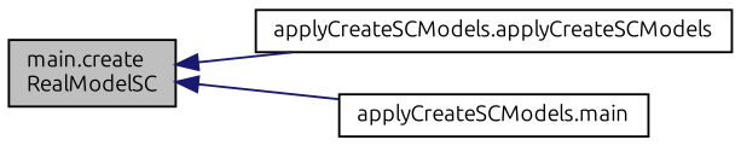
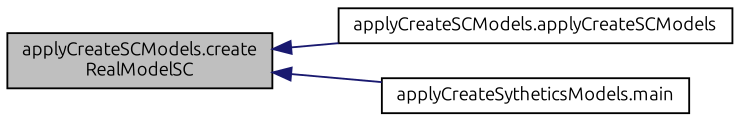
  digraph {
    fontname=Ubuntu
    rankdir=LR
    node [color=black fillcolor=white fontname=Ubuntu fontsize=10 shape=record style=filled]
    edge [color=midnightblue dir=back fontname=Ubuntu fontsize=10 labelfontname=Helvetica labelfontsize=10 style=solid]
-   n1 [fillcolor=grey75 fontcolor=black height=0.2 label="main.create\lRealModelSC" width=0.4]
+   n1 [fillcolor=grey75 fontcolor=black height=0.2 label="applyCreateSCModels.create\lRealModelSC" width=0.4]
    n2 [height=0.2 label="applyCreateSCModels.applyCreateSCModels" width=0.4]
-   n3 [height=0.2 label="applyCreateSCModels.main" width=0.4]
+   n3 [height=0.2 label="applyCreateSytheticsModels.main" width=0.4]
    n1 -> n2
    n1 -> n3
  }
